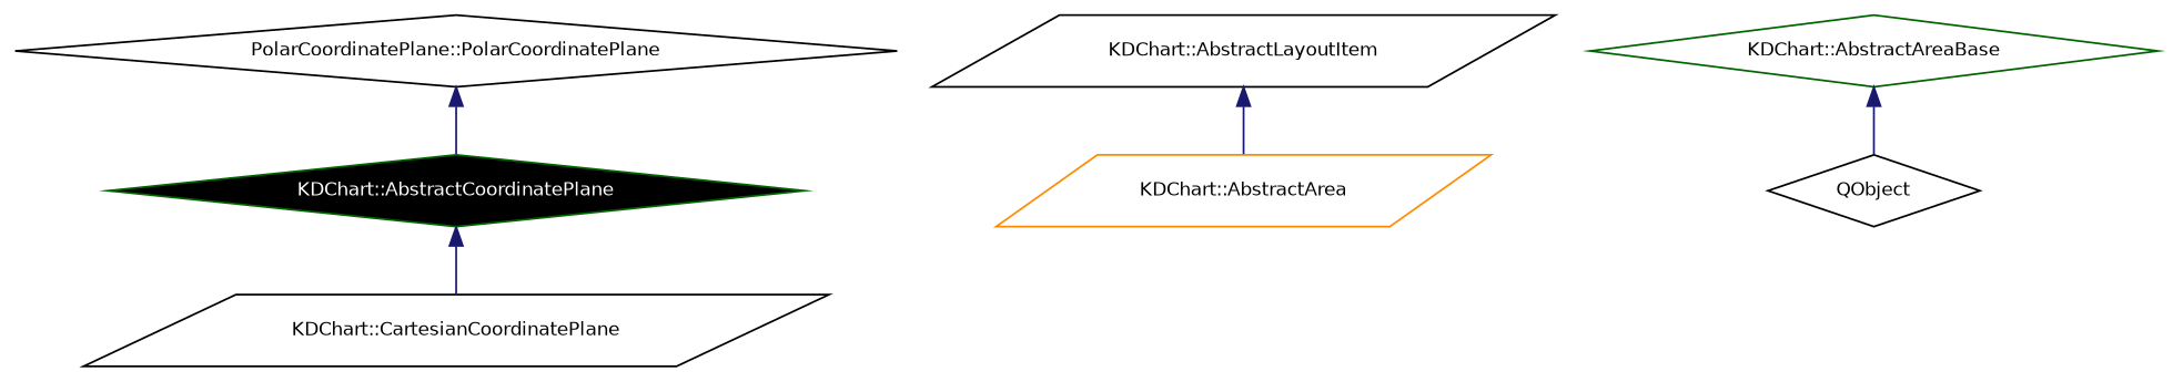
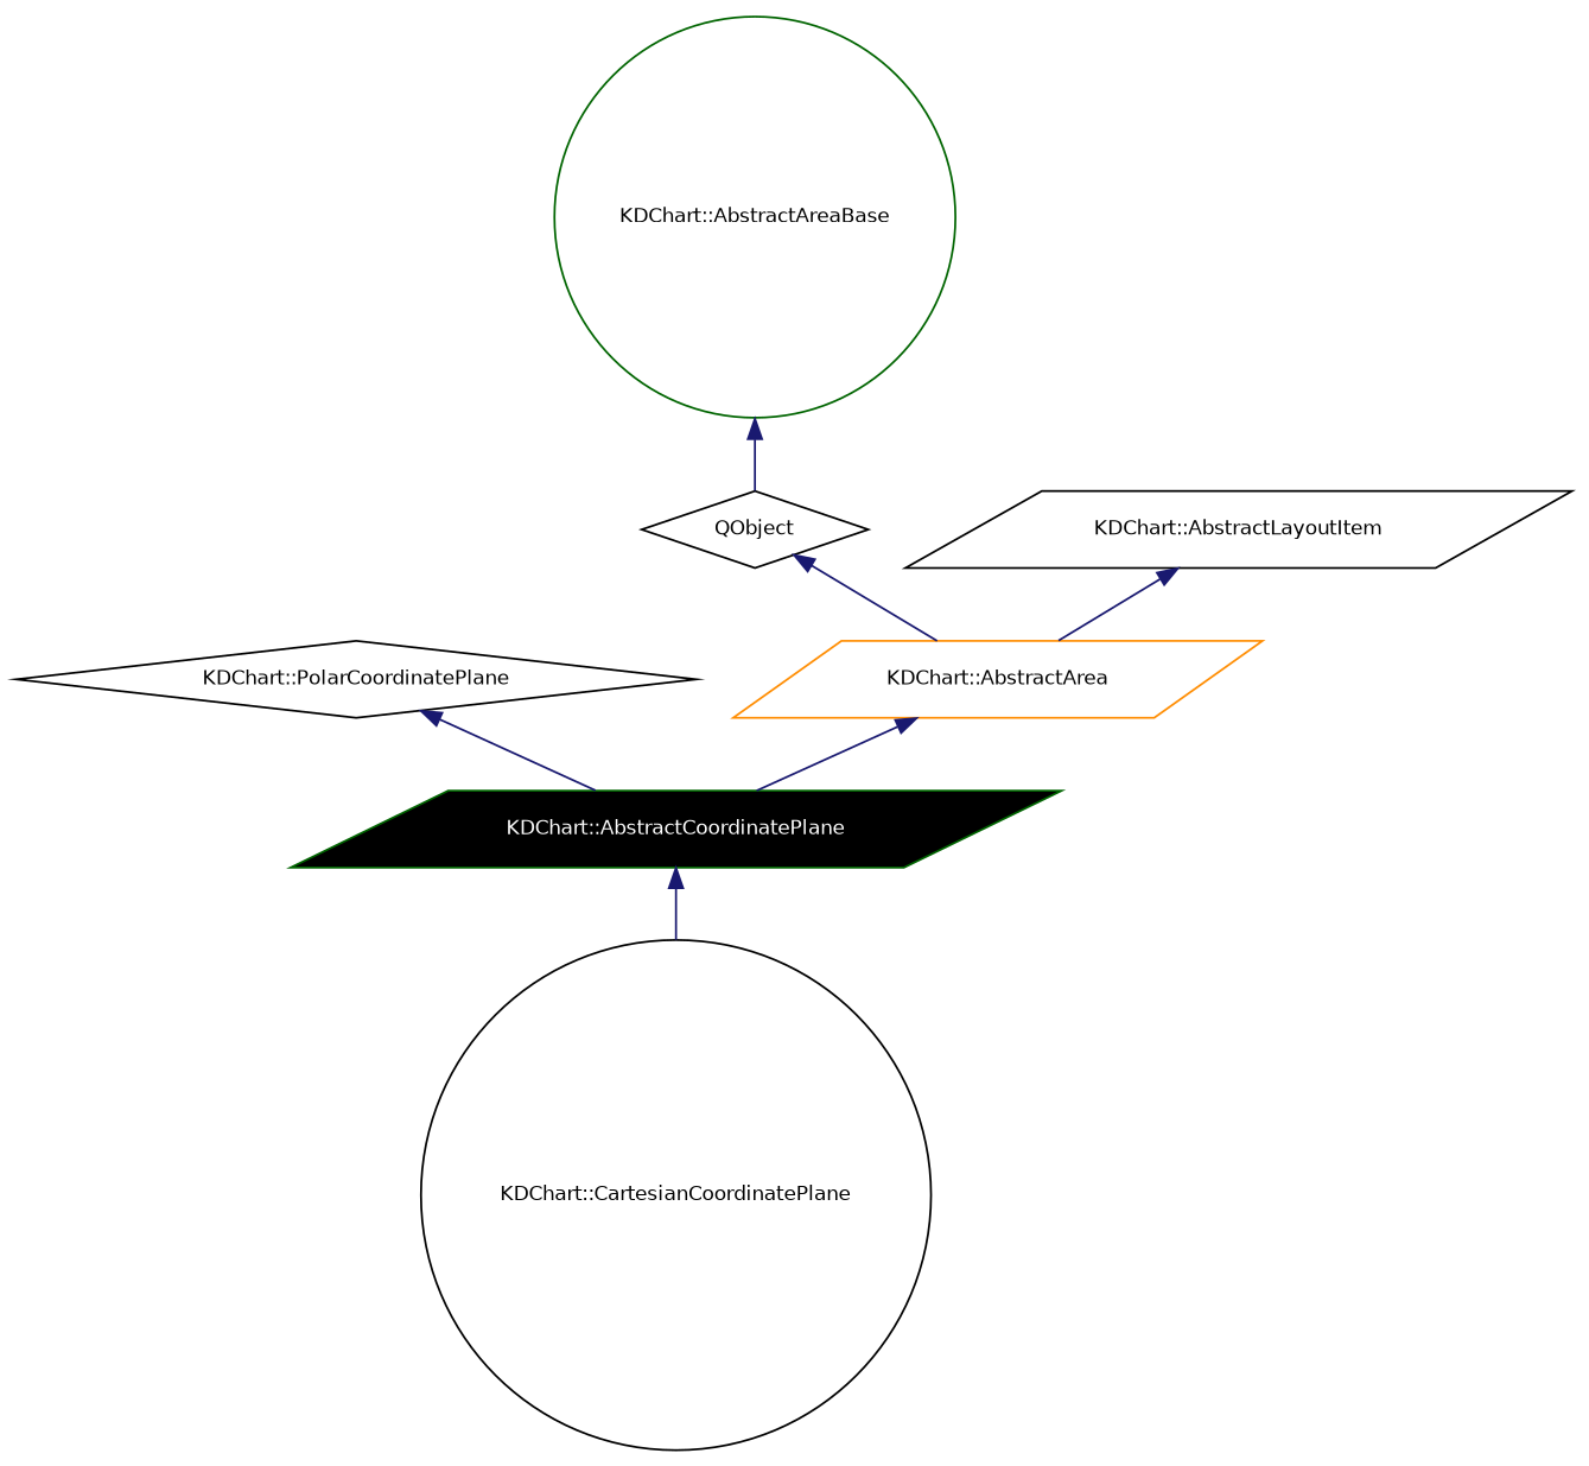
  digraph {
    node [color=black fontname=Helvetica fontsize=10 shape=parallelogram]
    edge [color=midnightblue dir=back fontname=Helvetica fontsize=10 labelfontname=Helvetica labelfontsize=10 style=solid]
-   n1 [color=darkgreen fillcolor=black fontcolor=white height=0.2 label="KDChart::AbstractCoordinatePlane" shape=diamond style=filled width=0.4]
-   n2 [height=0.2 label="KDChart::CartesianCoordinatePlane" width=0.4]
-   n3 [height=0.2 label="PolarCoordinatePlane::PolarCoordinatePlane" shape=diamond width=0.4]
+   n1 [color=darkgreen fillcolor=black fontcolor=white height=0.2 label="KDChart::AbstractCoordinatePlane" style=filled width=0.4]
+   n2 [height=0.2 label="KDChart::CartesianCoordinatePlane" shape=circle width=0.4]
+   n3 [height=0.2 label="KDChart::PolarCoordinatePlane" shape=diamond width=0.4]
    n4 [color=darkorange height=0.2 label="KDChart::AbstractArea" width=0.4]
    n5 [height=0.2 label=QObject shape=diamond width=0.4]
-   n6 [color=darkgreen height=0.2 label="KDChart::AbstractAreaBase" shape=diamond width=0.4]
+   n6 [color=darkgreen height=0.2 label="KDChart::AbstractAreaBase" shape=circle width=0.4]
    n7 [height=0.2 label="KDChart::AbstractLayoutItem" width=0.4]
    n1 -> n2
    n3 -> n1
+   n4 -> n1
+   n5 -> n4
    n6 -> n5
    n7 -> n4
  }
